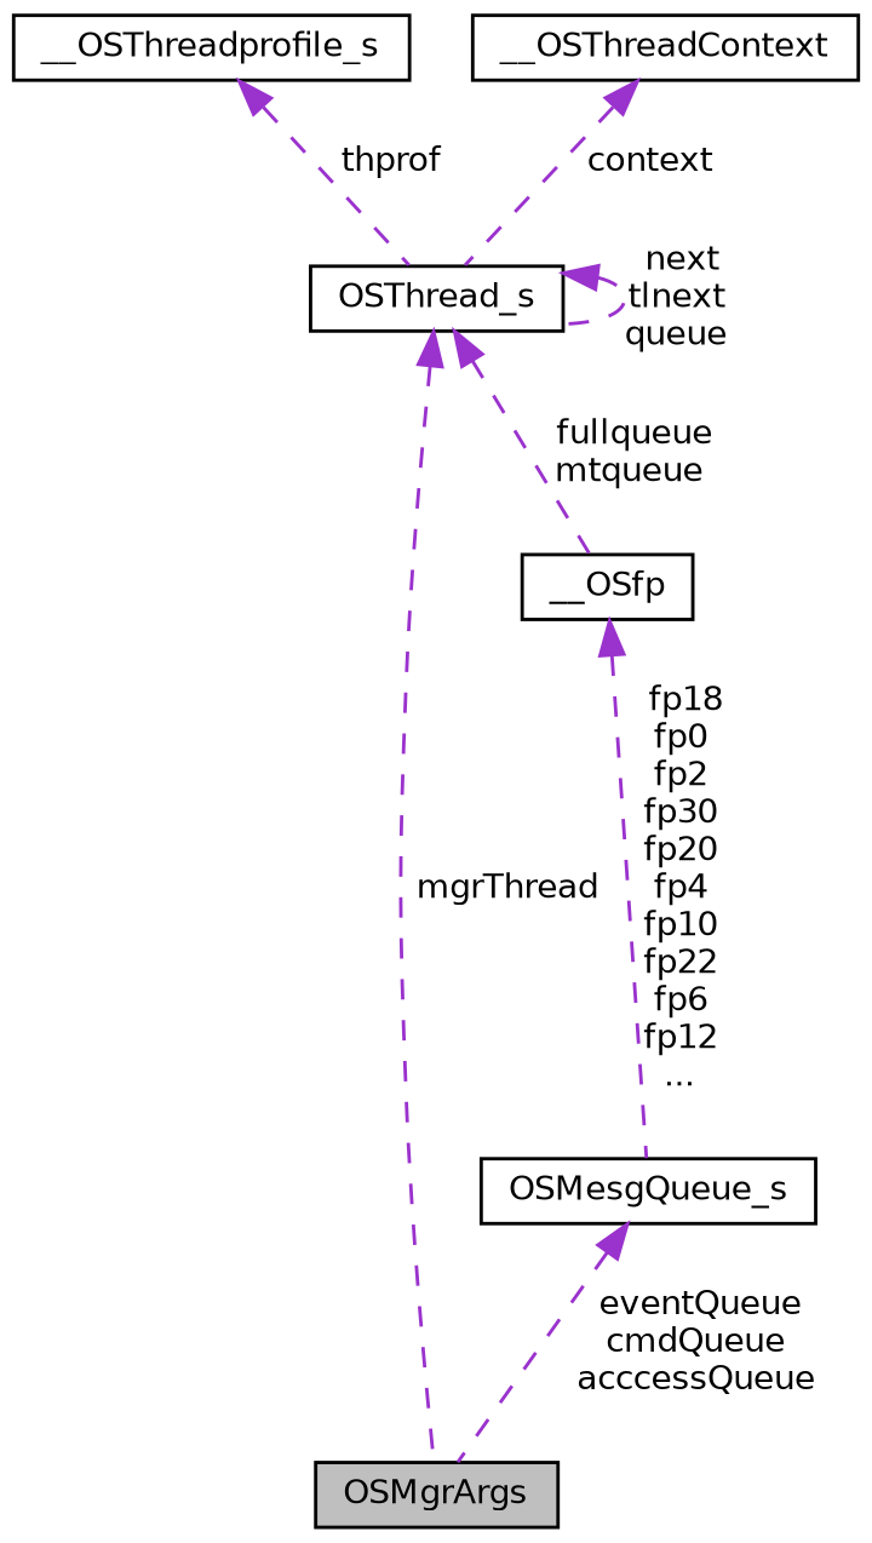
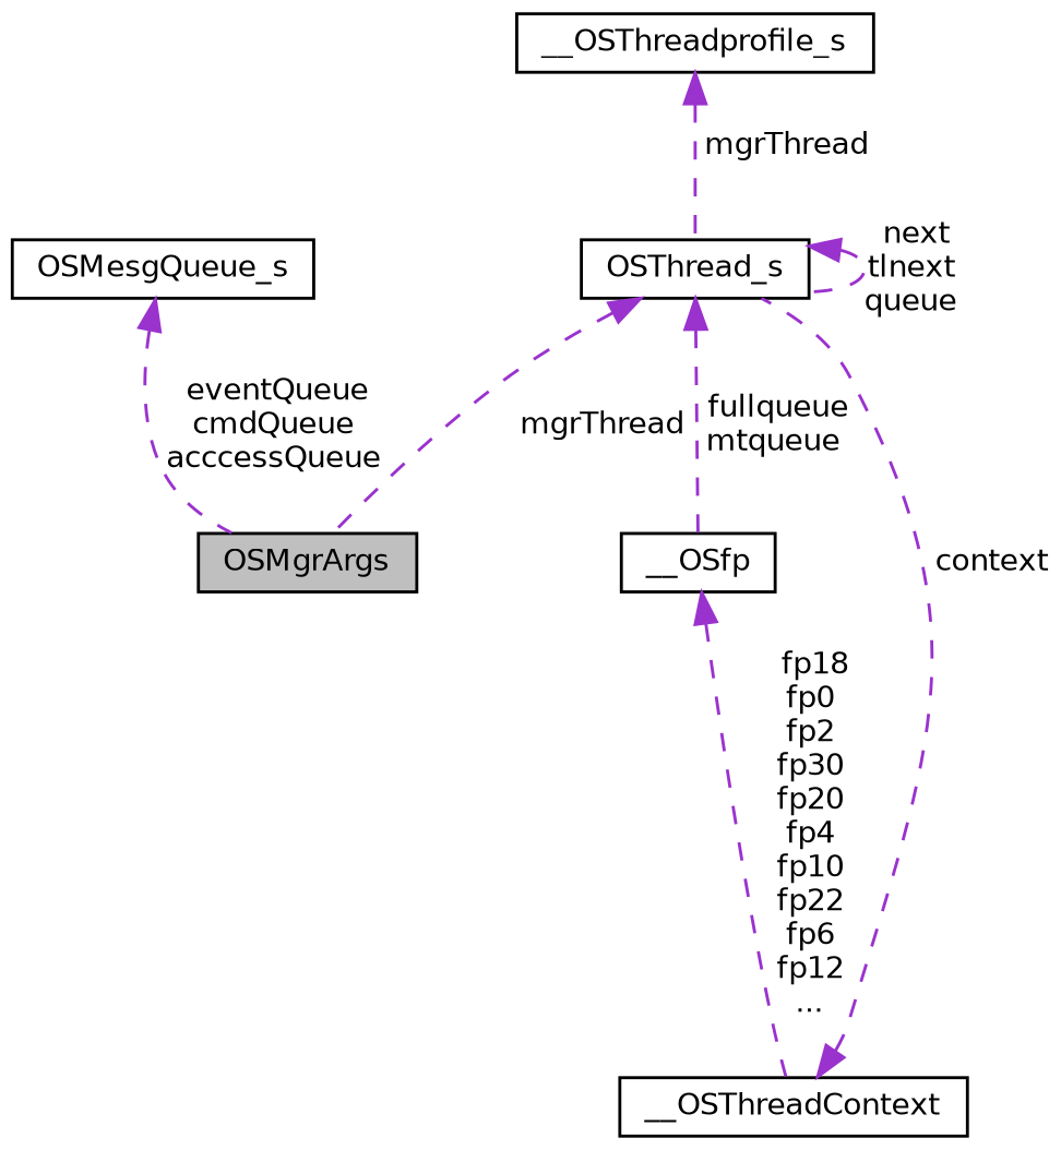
  digraph {
    node [color=black fillcolor=white fontname=Helvetica fontsize=10 shape=record style=filled]
    edge [color=darkorchid3 dir=back fontname=Helvetica fontsize=10 labelfontname=Helvetica labelfontsize=10 style=dashed]
    n1 [fillcolor=grey75 fontcolor=black height=0.2 label=OSMgrArgs width=0.4]
    n2 [height=0.2 label=OSMesgQueue_s width=0.4]
    n3 [height=0.2 label=OSThread_s width=0.4]
    n4 [height=0.2 label=__OSfp width=0.4]
    n5 [height=0.2 label=__OSThreadprofile_s width=0.4]
    n6 [height=0.2 label=__OSThreadContext width=0.4]
    n2 -> n1 [label=" eventQueue\ncmdQueue\nacccessQueue"]
    n3 -> n1 [label=" mgrThread"]
    n3 -> n3 [label=" next\ntlnext\nqueue"]
    n3 -> n4 [label=" fullqueue\nmtqueue"]
-   n4 -> n2 [label=" fp18\nfp0\nfp2\nfp30\nfp20\nfp4\nfp10\nfp22\nfp6\nfp12\n..."]
-   n5 -> n3 [label=" thprof"]
+   n4 -> n6 [label=" fp18\nfp0\nfp2\nfp30\nfp20\nfp4\nfp10\nfp22\nfp6\nfp12\n..."]
+   n5 -> n3 [label=" mgrThread"]
    n6 -> n3 [label=" context"]
  }
